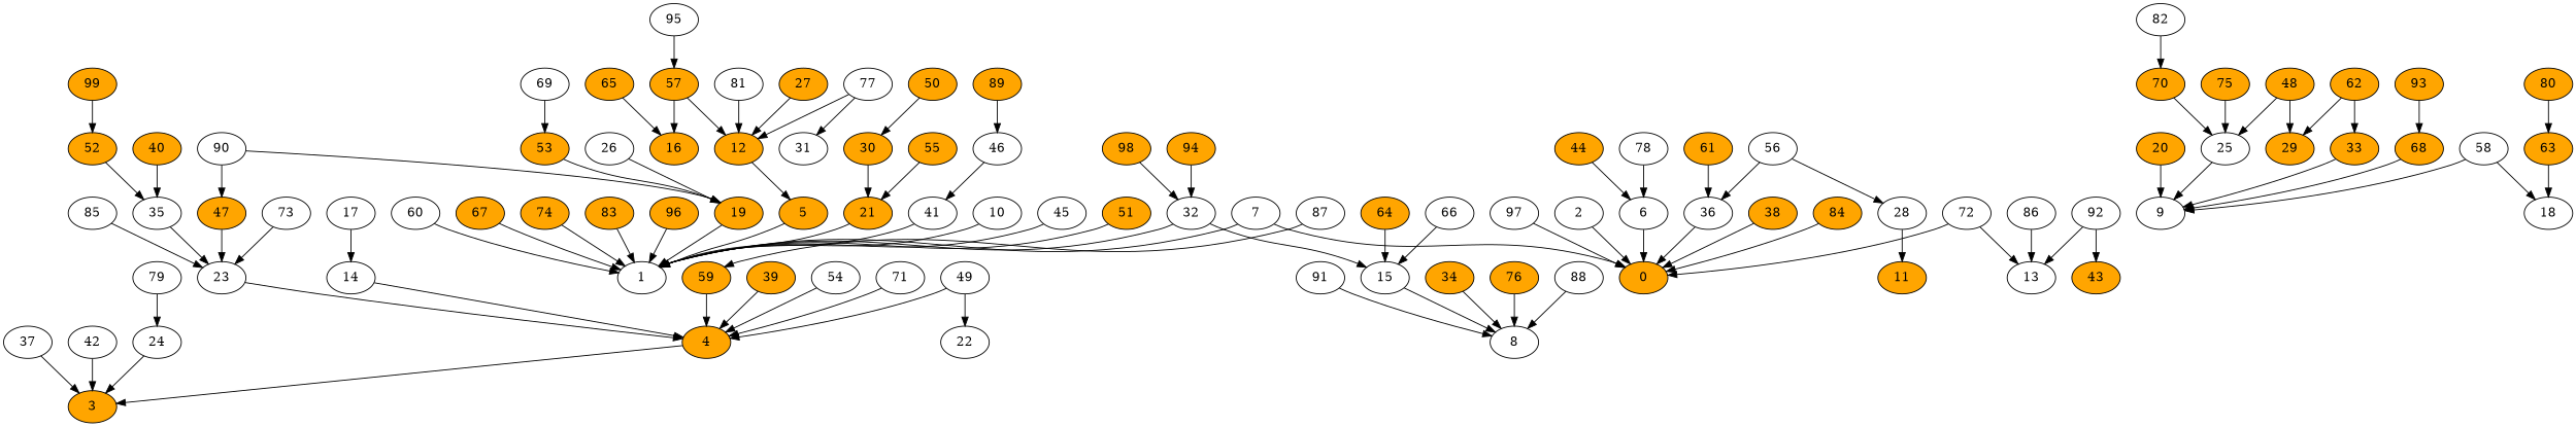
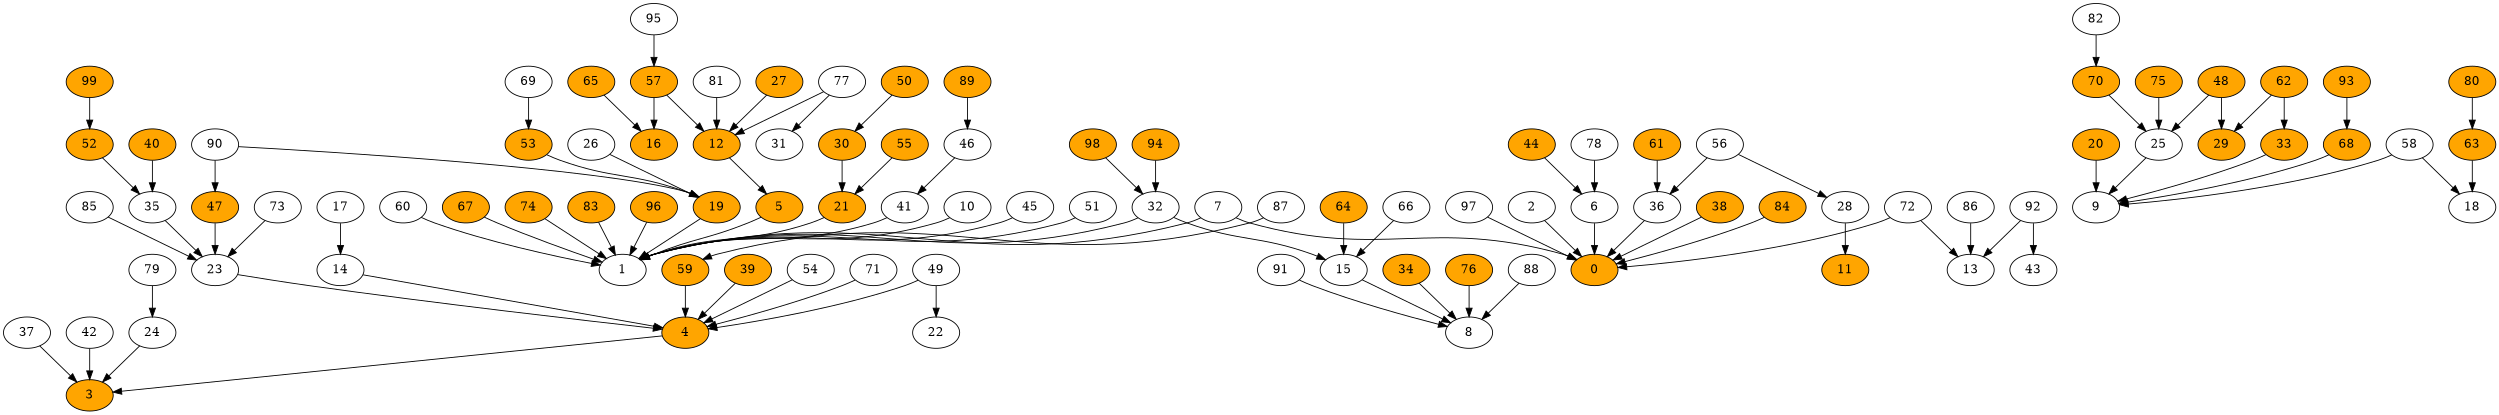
  digraph {
    node [fillcolor=white style=filled]
    edge [weight=1]
    0 [fillcolor=orange]
    2
    4 [fillcolor=orange]
    3 [fillcolor=orange]
    5 [fillcolor=orange]
    1
    6
    7
    10
    12 [fillcolor=orange]
    14
    15
    8
    17
    19 [fillcolor=orange]
    20 [fillcolor=orange]
    9
    21 [fillcolor=orange]
    23
    24
    25
    26
    27 [fillcolor=orange]
    11 [fillcolor=orange]
    28
    30 [fillcolor=orange]
    32
    33 [fillcolor=orange]
    34 [fillcolor=orange]
    35
    36
    37
    38 [fillcolor=orange]
    39 [fillcolor=orange]
    40 [fillcolor=orange]
    41
    42
    44 [fillcolor=orange]
    45
    46
    47 [fillcolor=orange]
    48 [fillcolor=orange]
    29 [fillcolor=orange]
    49
    22
    50 [fillcolor=orange]
-   51 [fillcolor=orange]
+   51
    53 [fillcolor=orange]
    54
    55 [fillcolor=orange]
    56
    57 [fillcolor=orange]
    16 [fillcolor=orange]
    58
    18
    59 [fillcolor=orange]
    60
    61 [fillcolor=orange]
    62 [fillcolor=orange]
    63 [fillcolor=orange]
    64 [fillcolor=orange]
    65 [fillcolor=orange]
    66
    67 [fillcolor=orange]
    68 [fillcolor=orange]
    69
    70 [fillcolor=orange]
    71
    72
    13
    73
    74 [fillcolor=orange]
    75 [fillcolor=orange]
    76 [fillcolor=orange]
    77
    31
    78
    79
    80 [fillcolor=orange]
    81
    82
    83 [fillcolor=orange]
    84 [fillcolor=orange]
    85
    86
    87
    88
    89 [fillcolor=orange]
    90
    91
    92
-   43 [fillcolor=orange]
+   43
    93 [fillcolor=orange]
    94 [fillcolor=orange]
    95
    96 [fillcolor=orange]
    97
    98 [fillcolor=orange]
    99 [fillcolor=orange]
    52 [fillcolor=orange]
    2 -> 0
    4 -> 3 [weight=11]
    5 -> 1 [weight=2]
    6 -> 0 [weight=15]
    7 -> 0 [weight=7]
    7 -> 1 [weight=10]
    10 -> 1 [weight=3]
    12 -> 5 [weight=4]
    14 -> 4 [weight=15]
    15 -> 8
    17 -> 14 [weight=23]
    19 -> 1 [weight=15]
    20 -> 9 [weight=25]
    21 -> 1 [weight=7]
    23 -> 4 [weight=8]
    24 -> 3 [weight=13]
    25 -> 9 [weight=7]
    26 -> 19 [weight=12]
    27 -> 12 [weight=13]
    28 -> 11 [weight=17]
    30 -> 21 [weight=11]
    32 -> 1 [weight=13]
    32 -> 15 [weight=12]
    33 -> 9 [weight=3]
    34 -> 8 [weight=15]
    35 -> 23 [weight=11]
    36 -> 0
    37 -> 3 [weight=10]
    38 -> 0 [weight=15]
    39 -> 4
    40 -> 35 [weight=23]
    41 -> 1
    42 -> 3 [weight=25]
    44 -> 6
    45 -> 1 [weight=5]
    46 -> 41 [weight=9]
    47 -> 23 [weight=11]
    48 -> 25 [weight=11]
    48 -> 29 [weight=8]
    49 -> 4 [weight=15]
    49 -> 22 [weight=3]
    50 -> 30 [weight=11]
    51 -> 1 [weight=4]
    53 -> 19 [weight=12]
    54 -> 4 [weight=6]
    55 -> 21 [weight=10]
    56 -> 28 [weight=6]
    56 -> 36 [weight=9]
    57 -> 12
    57 -> 16 [weight=2]
    58 -> 9 [weight=8]
    58 -> 18 [weight=3]
    59 -> 4 [weight=3]
    60 -> 1 [weight=11]
    61 -> 36 [weight=2]
    62 -> 33 [weight=7]
    62 -> 29 [weight=5]
    63 -> 18 [weight=8]
    64 -> 15 [weight=10]
    65 -> 16 [weight=21]
    66 -> 15 [weight=6]
    67 -> 1 [weight=10]
    68 -> 9 [weight=3]
    69 -> 53 [weight=21]
    70 -> 25 [weight=13]
    71 -> 4 [weight=11]
    72 -> 0 [weight=2]
    72 -> 13 [weight=9]
    73 -> 23 [weight=13]
    74 -> 1 [weight=19]
    75 -> 25 [weight=8]
    76 -> 8 [weight=8]
    77 -> 12 [weight=16]
    77 -> 31 [weight=6]
    78 -> 6 [weight=19]
    79 -> 24 [weight=25]
    80 -> 63 [weight=10]
    81 -> 12 [weight=24]
    82 -> 70
    83 -> 1 [weight=7]
    84 -> 0
    85 -> 23 [weight=20]
    86 -> 13 [weight=15]
    87 -> 59 [weight=20]
    88 -> 8 [weight=14]
    89 -> 46 [weight=19]
    90 -> 19
    90 -> 47 [weight=13]
    91 -> 8 [weight=5]
    92 -> 13 [weight=16]
    92 -> 43 [weight=15]
    93 -> 68 [weight=20]
    94 -> 32 [weight=11]
    95 -> 57 [weight=7]
    96 -> 1
    97 -> 0 [weight=15]
    98 -> 32 [weight=7]
    99 -> 52 [weight=11]
    52 -> 35 [weight=9]
  }
